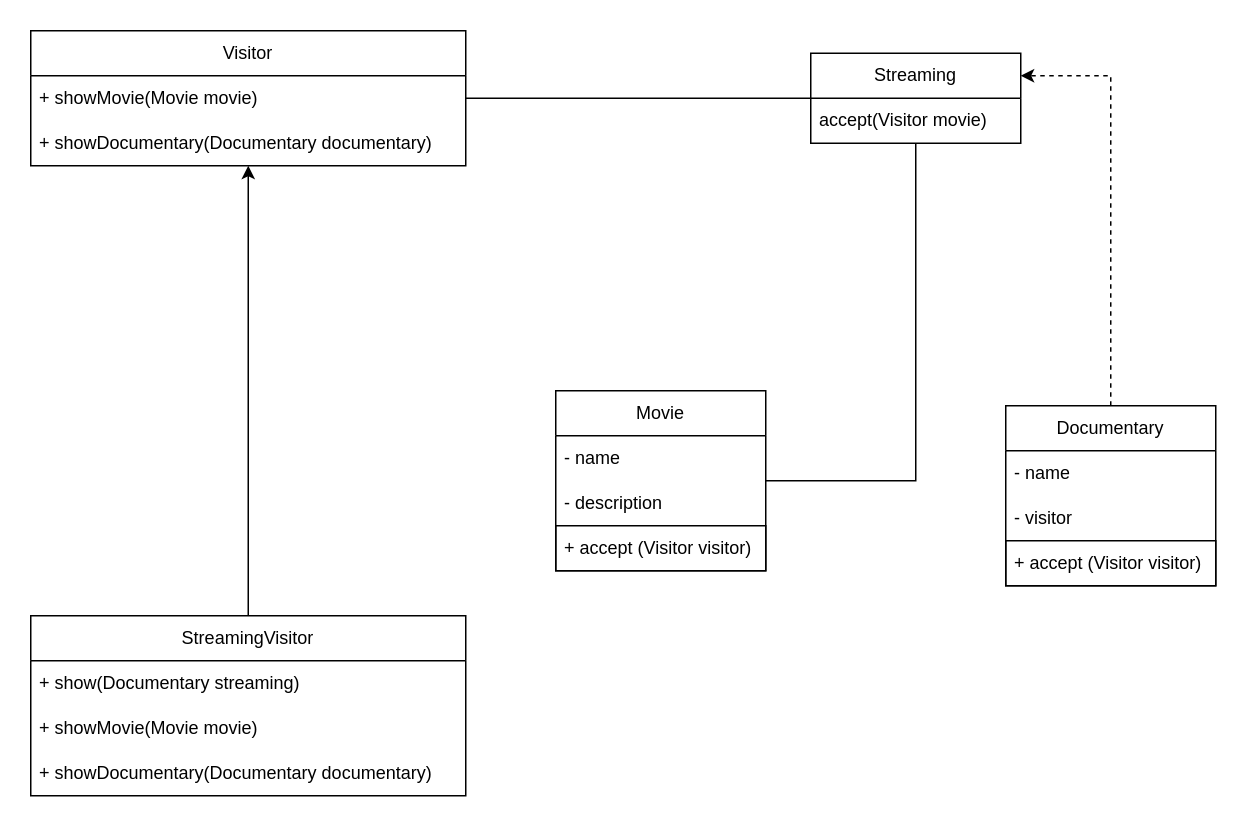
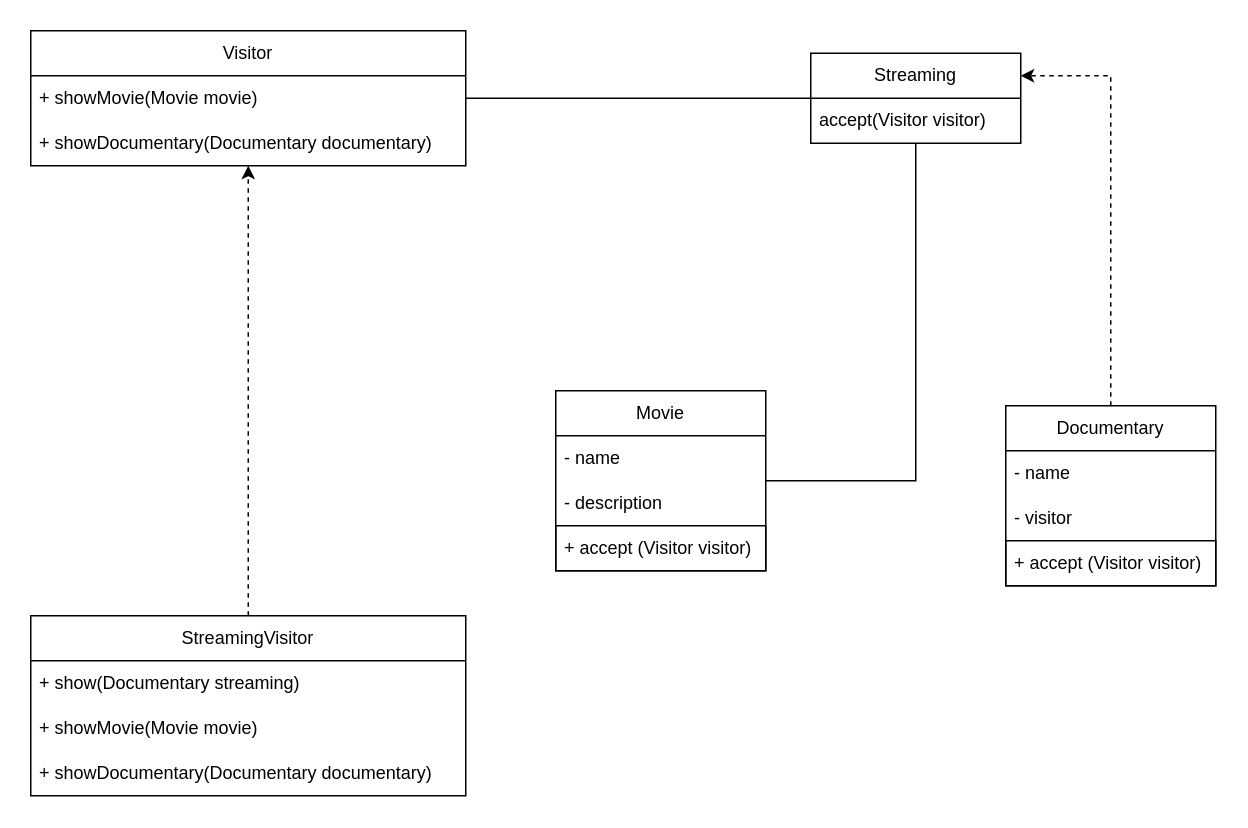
  <mxCell id="0" />
  <mxCell id="1" parent="0" />
  <mxCell id="2" value="Streaming" style="swimlane;fontStyle=0;childLayout=stackLayout;horizontal=1;startSize=30;horizontalStack=0;resizeParent=1;resizeParentMax=0;resizeLast=0;collapsible=1;marginBottom=0;whiteSpace=wrap;html=1;" vertex="1" parent="1"><mxGeometry x="540" y="35" width="140" height="60" as="geometry" /></mxCell>
- <mxCell id="3" value="accept(Visitor movie)" style="text;strokeColor=none;fillColor=none;align=left;verticalAlign=middle;spacingLeft=4;spacingRight=4;overflow=hidden;points=[[0,0.5],[1,0.5]];portConstraint=eastwest;rotatable=0;whiteSpace=wrap;html=1;" vertex="1" parent="2"><mxGeometry y="30" width="140" height="30" as="geometry" /></mxCell>
+ <mxCell id="3" value="accept(Visitor visitor)" style="text;strokeColor=none;fillColor=none;align=left;verticalAlign=middle;spacingLeft=4;spacingRight=4;overflow=hidden;points=[[0,0.5],[1,0.5]];portConstraint=eastwest;rotatable=0;whiteSpace=wrap;html=1;" vertex="1" parent="2"><mxGeometry y="30" width="140" height="30" as="geometry" /></mxCell>
  <mxCell id="4" value="Movie" style="swimlane;fontStyle=0;childLayout=stackLayout;horizontal=1;startSize=30;horizontalStack=0;resizeParent=1;resizeParentMax=0;resizeLast=0;collapsible=1;marginBottom=0;whiteSpace=wrap;html=1;" vertex="1" parent="1"><mxGeometry x="370" y="260" width="140" height="120" as="geometry" /></mxCell>
  <mxCell id="5" value="- name" style="text;strokeColor=none;fillColor=none;align=left;verticalAlign=middle;spacingLeft=4;spacingRight=4;overflow=hidden;points=[[0,0.5],[1,0.5]];portConstraint=eastwest;rotatable=0;whiteSpace=wrap;html=1;" vertex="1" parent="4"><mxGeometry y="30" width="140" height="30" as="geometry" /></mxCell>
  <mxCell id="6" value="- description" style="text;strokeColor=none;fillColor=none;align=left;verticalAlign=middle;spacingLeft=4;spacingRight=4;overflow=hidden;points=[[0,0.5],[1,0.5]];portConstraint=eastwest;rotatable=0;whiteSpace=wrap;html=1;" vertex="1" parent="4"><mxGeometry y="60" width="140" height="30" as="geometry" /></mxCell>
  <mxCell id="7" value="+ accept (Visitor visitor)" style="text;strokeColor=default;fillColor=none;align=left;verticalAlign=middle;spacingLeft=4;spacingRight=4;overflow=hidden;points=[[0,0.5],[1,0.5]];portConstraint=eastwest;rotatable=0;whiteSpace=wrap;html=1;" vertex="1" parent="4"><mxGeometry y="90" width="140" height="30" as="geometry" /></mxCell>
  <mxCell id="8" style="edgeStyle=orthogonalEdgeStyle;rounded=0;orthogonalLoop=1;jettySize=auto;html=1;endArrow=none;" edge="1" parent="1" source="4" target="2"><mxGeometry relative="1" as="geometry" /></mxCell>
  <mxCell id="9" style="edgeStyle=orthogonalEdgeStyle;rounded=0;orthogonalLoop=1;jettySize=auto;html=1;entryX=1;entryY=0.25;entryDx=0;entryDy=0;dashed=1;" edge="1" parent="1" source="10" target="2"><mxGeometry relative="1" as="geometry" /></mxCell>
  <mxCell id="10" value="Documentary" style="swimlane;fontStyle=0;childLayout=stackLayout;horizontal=1;startSize=30;horizontalStack=0;resizeParent=1;resizeParentMax=0;resizeLast=0;collapsible=1;marginBottom=0;whiteSpace=wrap;html=1;" vertex="1" parent="1"><mxGeometry x="670" y="270" width="140" height="120" as="geometry" /></mxCell>
  <mxCell id="11" value="- name" style="text;strokeColor=none;fillColor=none;align=left;verticalAlign=middle;spacingLeft=4;spacingRight=4;overflow=hidden;points=[[0,0.5],[1,0.5]];portConstraint=eastwest;rotatable=0;whiteSpace=wrap;html=1;" vertex="1" parent="10"><mxGeometry y="30" width="140" height="30" as="geometry" /></mxCell>
  <mxCell id="12" value="- visitor" style="text;strokeColor=none;fillColor=none;align=left;verticalAlign=middle;spacingLeft=4;spacingRight=4;overflow=hidden;points=[[0,0.5],[1,0.5]];portConstraint=eastwest;rotatable=0;whiteSpace=wrap;html=1;" vertex="1" parent="10"><mxGeometry y="60" width="140" height="30" as="geometry" /></mxCell>
  <mxCell id="13" value="+ accept (Visitor visitor)" style="text;strokeColor=default;fillColor=none;align=left;verticalAlign=middle;spacingLeft=4;spacingRight=4;overflow=hidden;points=[[0,0.5],[1,0.5]];portConstraint=eastwest;rotatable=0;whiteSpace=wrap;html=1;" vertex="1" parent="10"><mxGeometry y="90" width="140" height="30" as="geometry" /></mxCell>
  <mxCell id="14" value="Visitor" style="swimlane;fontStyle=0;childLayout=stackLayout;horizontal=1;startSize=30;horizontalStack=0;resizeParent=1;resizeParentMax=0;resizeLast=0;collapsible=1;marginBottom=0;whiteSpace=wrap;html=1;" vertex="1" parent="1"><mxGeometry x="20" y="20" width="290" height="90" as="geometry" /></mxCell>
  <mxCell id="15" value="+ showMovie(Movie movie)" style="text;strokeColor=none;fillColor=none;align=left;verticalAlign=middle;spacingLeft=4;spacingRight=4;overflow=hidden;points=[[0,0.5],[1,0.5]];portConstraint=eastwest;rotatable=0;whiteSpace=wrap;html=1;" vertex="1" parent="14"><mxGeometry y="30" width="290" height="30" as="geometry" /></mxCell>
  <mxCell id="16" value="+ showDocumentary(Documentary documentary)" style="text;strokeColor=none;fillColor=none;align=left;verticalAlign=middle;spacingLeft=4;spacingRight=4;overflow=hidden;points=[[0,0.5],[1,0.5]];portConstraint=eastwest;rotatable=0;whiteSpace=wrap;html=1;" vertex="1" parent="14"><mxGeometry y="60" width="290" height="30" as="geometry" /></mxCell>
  <mxCell id="17" value="" style="endArrow=none;html=1;rounded=0;" edge="1" parent="1" source="14" target="2"><mxGeometry width="50" height="50" relative="1" as="geometry"><mxPoint x="460" y="90" as="sourcePoint" /><mxPoint x="510" y="40" as="targetPoint" /></mxGeometry></mxCell>
- <mxCell id="18" style="edgeStyle=orthogonalEdgeStyle;rounded=0;orthogonalLoop=1;jettySize=auto;html=1;" edge="1" parent="1" source="19" target="14"><mxGeometry relative="1" as="geometry" /></mxCell>
+ <mxCell id="18" style="edgeStyle=orthogonalEdgeStyle;rounded=0;orthogonalLoop=1;jettySize=auto;html=1;dashed=1;" edge="1" parent="1" source="19" target="14"><mxGeometry relative="1" as="geometry" /></mxCell>
  <mxCell id="19" value="StreamingVisitor" style="swimlane;fontStyle=0;childLayout=stackLayout;horizontal=1;startSize=30;horizontalStack=0;resizeParent=1;resizeParentMax=0;resizeLast=0;collapsible=1;marginBottom=0;whiteSpace=wrap;html=1;" vertex="1" parent="1"><mxGeometry x="20" y="410" width="290" height="120" as="geometry" /></mxCell>
  <mxCell id="20" value="+ show(Documentary streaming)" style="text;strokeColor=none;fillColor=none;align=left;verticalAlign=middle;spacingLeft=4;spacingRight=4;overflow=hidden;points=[[0,0.5],[1,0.5]];portConstraint=eastwest;rotatable=0;whiteSpace=wrap;html=1;" vertex="1" parent="19"><mxGeometry y="30" width="290" height="30" as="geometry" /></mxCell>
  <mxCell id="21" value="+ showMovie(Movie movie)" style="text;strokeColor=none;fillColor=none;align=left;verticalAlign=middle;spacingLeft=4;spacingRight=4;overflow=hidden;points=[[0,0.5],[1,0.5]];portConstraint=eastwest;rotatable=0;whiteSpace=wrap;html=1;" vertex="1" parent="19"><mxGeometry y="60" width="290" height="30" as="geometry" /></mxCell>
  <mxCell id="22" value="+ showDocumentary(Documentary documentary)" style="text;strokeColor=none;fillColor=none;align=left;verticalAlign=middle;spacingLeft=4;spacingRight=4;overflow=hidden;points=[[0,0.5],[1,0.5]];portConstraint=eastwest;rotatable=0;whiteSpace=wrap;html=1;" vertex="1" parent="19"><mxGeometry y="90" width="290" height="30" as="geometry" /></mxCell>
